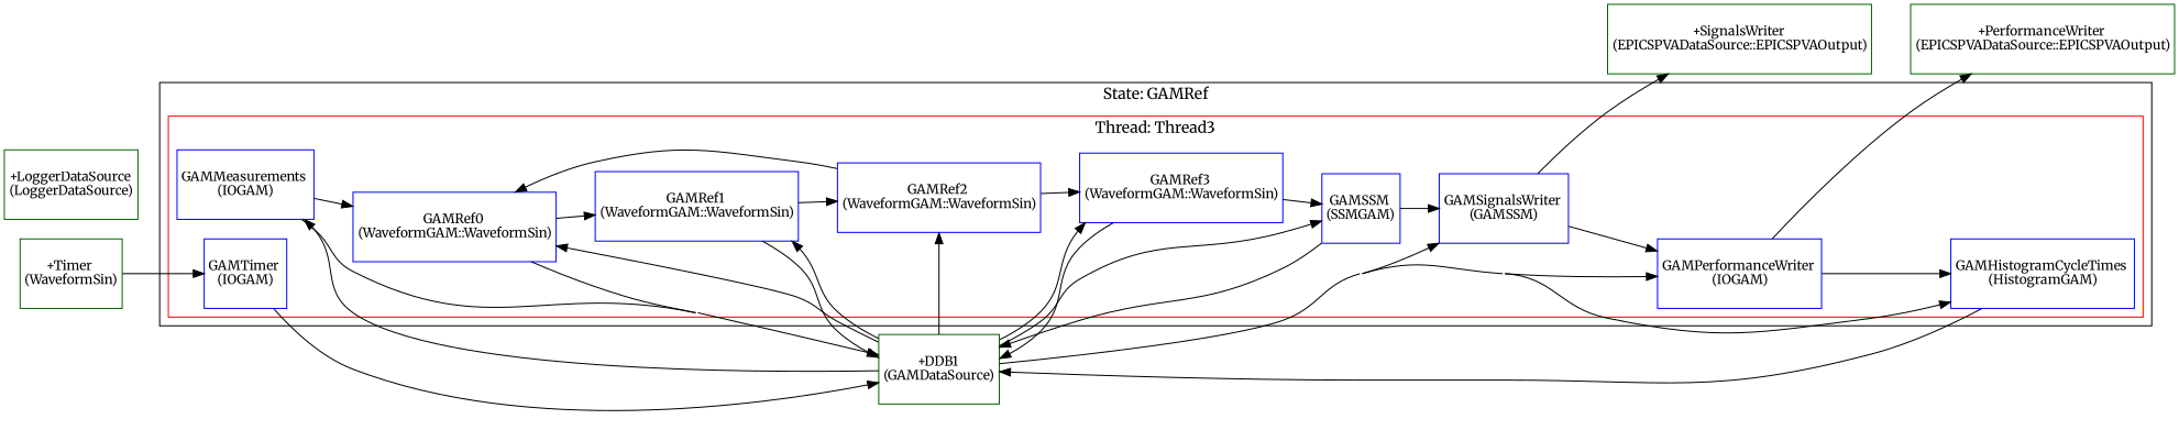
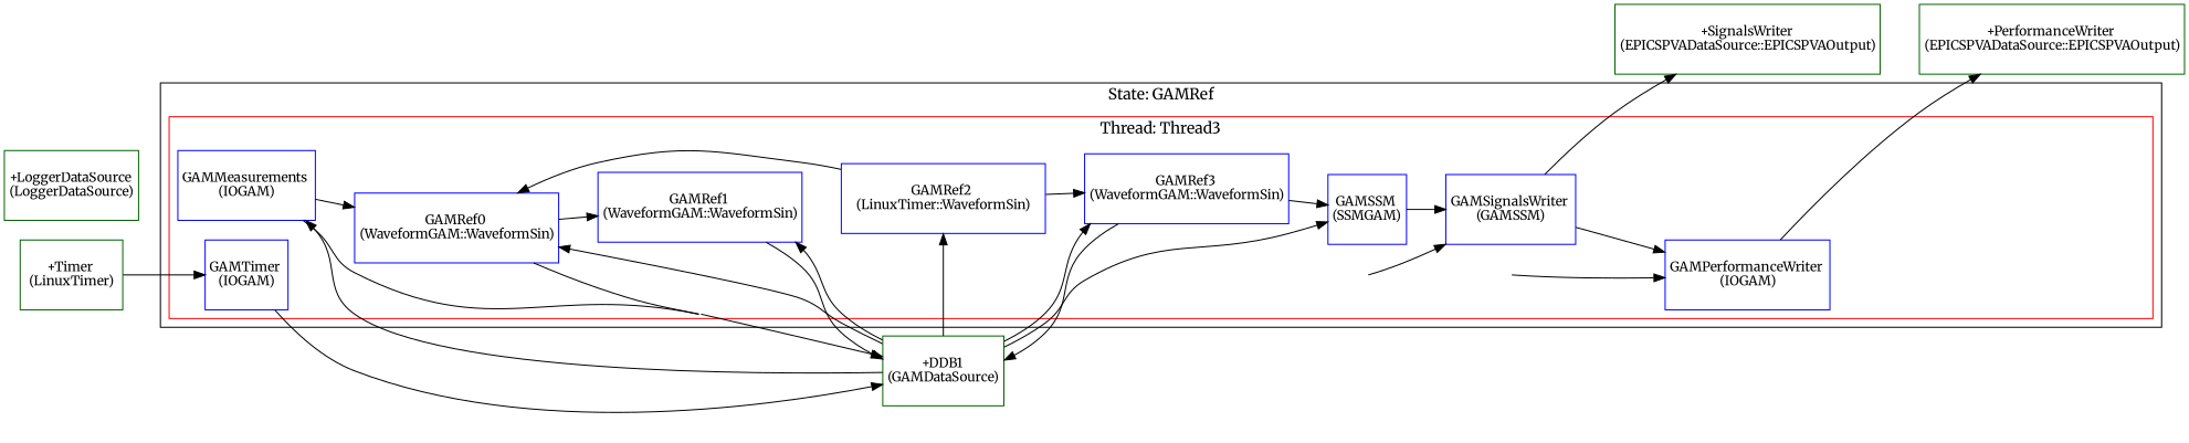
  digraph {
    concentrate=true
    fontname=Merriweather
    rankdir=LR
    node [color=blue fillcolor=white fontname=Merriweather margin=0 shape=box style=filled]
    edge [fontname=Merriweather]
    n1 [label=<<TABLE border="0" cellborder="0"><TR><TD width="60" height="60"><font point-size="12">GAMTimer <BR/>(IOGAM)</font></TD></TR></TABLE>>]
    n2 [label=<<TABLE border="0" cellborder="0"><TR><TD width="60" height="60"><font point-size="12">GAMMeasurements <BR/>(IOGAM)</font></TD></TR></TABLE>>]
    n3 [label=<<TABLE border="0" cellborder="0"><TR><TD width="60" height="60"><font point-size="12">GAMRef0 <BR/>(WaveformGAM::WaveformSin)</font></TD></TR></TABLE>>]
    n4 [label=<<TABLE border="0" cellborder="0"><TR><TD width="60" height="60"><font point-size="12">GAMRef1 <BR/>(WaveformGAM::WaveformSin)</font></TD></TR></TABLE>>]
-   n5 [label=<<TABLE border="0" cellborder="0"><TR><TD width="60" height="60"><font point-size="12">GAMRef2 <BR/>(WaveformGAM::WaveformSin)</font></TD></TR></TABLE>>]
+   n5 [label=<<TABLE border="0" cellborder="0"><TR><TD width="60" height="60"><font point-size="12">GAMRef2 <BR/>(LinuxTimer::WaveformSin)</font></TD></TR></TABLE>>]
    n6 [label=<<TABLE border="0" cellborder="0"><TR><TD width="60" height="60"><font point-size="12">GAMRef3 <BR/>(WaveformGAM::WaveformSin)</font></TD></TR></TABLE>>]
    n7 [label=<<TABLE border="0" cellborder="0"><TR><TD width="60" height="60"><font point-size="12">GAMSSM <BR/>(SSMGAM)</font></TD></TR></TABLE>>]
    n8 [label=<<TABLE border="0" cellborder="0"><TR><TD width="60" height="60"><font point-size="12">GAMSignalsWriter <BR/>(GAMSSM)</font></TD></TR></TABLE>>]
    n9 [label=<<TABLE border="0" cellborder="0"><TR><TD width="60" height="60"><font point-size="12">GAMPerformanceWriter <BR/>(IOGAM)</font></TD></TR></TABLE>>]
-   n10 [label=<<TABLE border="0" cellborder="0"><TR><TD width="60" height="60"><font point-size="12">GAMHistogramCycleTimes <BR/>(HistogramGAM)</font></TD></TR></TABLE>>]
    n11 [color=darkgreen label=<<TABLE border="0" cellborder="0"><TR><TD width="60" height="60"><font point-size="12">+DDB1 <BR/>(GAMDataSource)</font></TD></TR></TABLE>>]
    n12 [color=darkgreen label=<<TABLE border="0" cellborder="0"><TR><TD width="60" height="60"><font point-size="12">+SignalsWriter <BR/>(EPICSPVADataSource::EPICSPVAOutput)</font></TD></TR></TABLE>>]
    n13 [color=darkgreen label=<<TABLE border="0" cellborder="0"><TR><TD width="60" height="60"><font point-size="12">+PerformanceWriter <BR/>(EPICSPVADataSource::EPICSPVAOutput)</font></TD></TR></TABLE>>]
    n14 [color=darkgreen label=<<TABLE border="0" cellborder="0"><TR><TD width="60" height="60"><font point-size="12">+LoggerDataSource <BR/>(LoggerDataSource)</font></TD></TR></TABLE>>]
-   n15 [color=darkgreen label=<<TABLE border="0" cellborder="0"><TR><TD width="60" height="60"><font point-size="12">+Timer <BR/>(WaveformSin)</font></TD></TR></TABLE>>]
+   n15 [color=darkgreen label=<<TABLE border="0" cellborder="0"><TR><TD width="60" height="60"><font point-size="12">+Timer <BR/>(LinuxTimer)</font></TD></TR></TABLE>>]
    subgraph cluster_1 {
      label="State: GAMRef"
      subgraph cluster_2 {
        color=red
        label="Thread: Thread3"
        n1
        n2
        n3
        n4
        n5
        n6
        n7
        n8
        n9
-       n10
      }
    }
    n1 -> n11
    n2 -> n3
    n2 -> n11
    n3 -> n4
    n3 -> n11
-   n4 -> n5
    n4 -> n11
    n5 -> n3
    n5 -> n6
    n6 -> n7
    n6 -> n11
    n7 -> n8
-   n7 -> n11
    n8 -> n9
    n8 -> n12
-   n9 -> n10
    n9 -> n13
-   n10 -> n11
    n11 -> n2
    n11 -> n3
    n11 -> n4
    n11 -> n5
    n11 -> n6
    n11 -> n7
    n11 -> n8
    n11 -> n9
-   n11 -> n10
    n15 -> n1
  }
